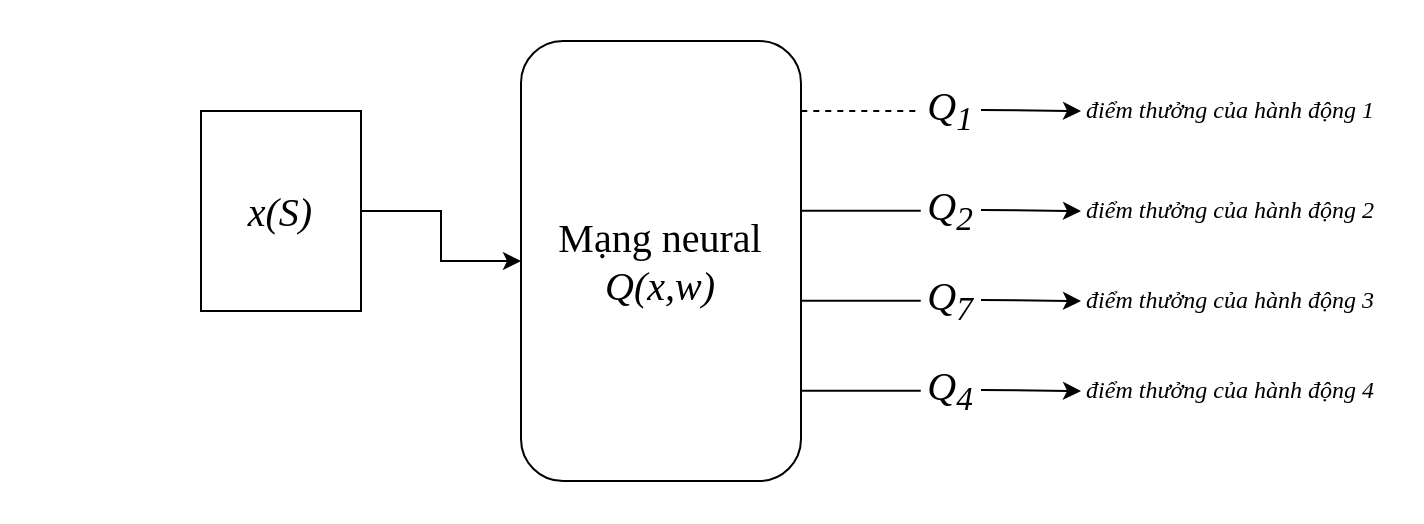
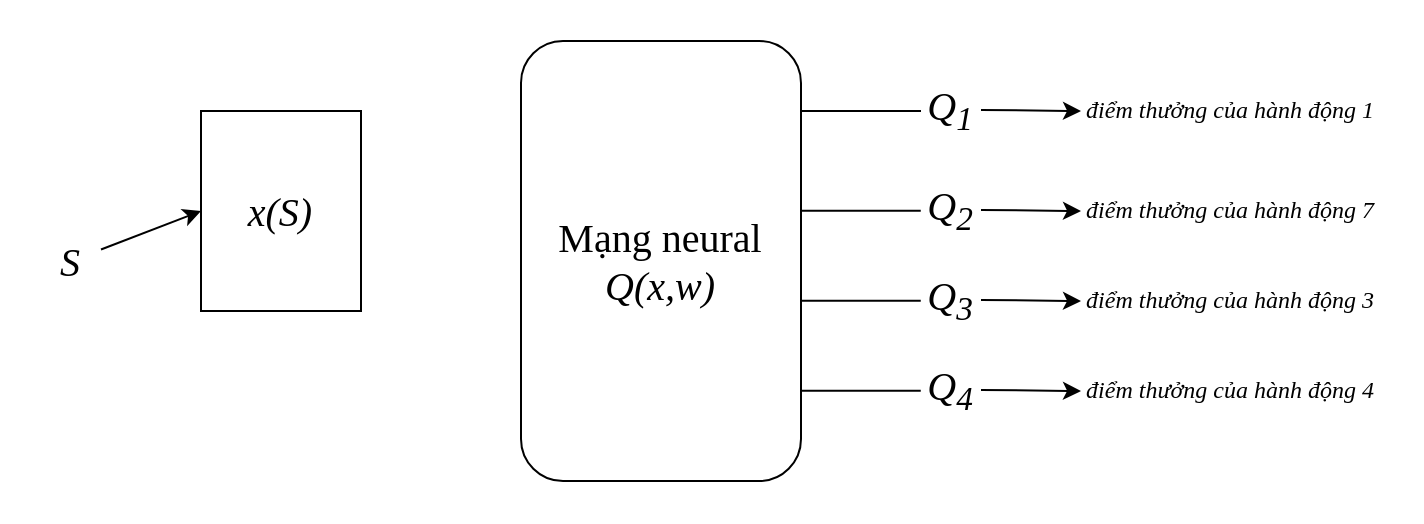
  <mxCell id="0" />
  <mxCell id="1" parent="0" />
- <mxCell id="3" style="edgeStyle=orthogonalEdgeStyle;rounded=0;orthogonalLoop=1;jettySize=auto;html=1;entryX=0;entryY=0.5;entryDx=0;entryDy=0;fontFamily=Times New Roman;fontSize=20;" edge="1" parent="1" source="4" target="5"><mxGeometry relative="1" as="geometry" /></mxCell>
+ <mxCell id="2" value="&lt;font style=&quot;font-size: 20px;&quot; face=&quot;Times New Roman&quot;&gt;&lt;i&gt;S&lt;/i&gt;&lt;/font&gt;" style="text;html=1;strokeColor=none;fillColor=none;align=center;verticalAlign=middle;whiteSpace=wrap;rounded=0;" vertex="1" parent="1"><mxGeometry x="20" y="115" width="30" height="30" as="geometry" /></mxCell>
  <mxCell id="4" value="&lt;i&gt;x(S)&lt;/i&gt;" style="rounded=0;whiteSpace=wrap;html=1;fontFamily=Times New Roman;fontSize=20;" vertex="1" parent="1"><mxGeometry x="100" y="55" width="80" height="100" as="geometry" /></mxCell>
  <mxCell id="5" value="Mạng neural&lt;br&gt;&lt;i&gt;Q(x,w)&lt;/i&gt;" style="rounded=1;whiteSpace=wrap;html=1;fontFamily=Times New Roman;fontSize=20;" vertex="1" parent="1"><mxGeometry x="260" y="20" width="140" height="220" as="geometry" /></mxCell>
+ <mxCell id="6" value="" style="endArrow=classic;html=1;rounded=0;fontFamily=Times New Roman;fontSize=20;entryX=0;entryY=0.5;entryDx=0;entryDy=0;" edge="1" parent="1" source="2" target="4"><mxGeometry width="50" height="50" relative="1" as="geometry"><mxPoint x="30" y="150" as="sourcePoint" /><mxPoint x="80" y="100" as="targetPoint" /></mxGeometry></mxCell>
  <mxCell id="7" value="&lt;font style=&quot;font-size: 20px;&quot; face=&quot;Times New Roman&quot;&gt;&lt;i&gt;Q&lt;sub&gt;1&lt;/sub&gt;&lt;/i&gt;&lt;/font&gt;" style="text;html=1;strokeColor=none;fillColor=none;align=center;verticalAlign=middle;whiteSpace=wrap;rounded=0;" vertex="1" parent="1"><mxGeometry x="460" y="40" width="30" height="30" as="geometry" /></mxCell>
  <mxCell id="8" value="&lt;font style=&quot;font-size: 20px;&quot; face=&quot;Times New Roman&quot;&gt;&lt;i&gt;Q&lt;sub&gt;2&lt;/sub&gt;&lt;/i&gt;&lt;/font&gt;" style="text;html=1;strokeColor=none;fillColor=none;align=center;verticalAlign=middle;whiteSpace=wrap;rounded=0;" vertex="1" parent="1"><mxGeometry x="460" y="90" width="30" height="30" as="geometry" /></mxCell>
- <mxCell id="9" value="&lt;font style=&quot;font-size: 20px;&quot; face=&quot;Times New Roman&quot;&gt;&lt;i&gt;Q&lt;sub&gt;7&lt;/sub&gt;&lt;/i&gt;&lt;/font&gt;" style="text;html=1;strokeColor=none;fillColor=none;align=center;verticalAlign=middle;whiteSpace=wrap;rounded=0;" vertex="1" parent="1"><mxGeometry x="460" y="135" width="30" height="30" as="geometry" /></mxCell>
+ <mxCell id="9" value="&lt;font style=&quot;font-size: 20px;&quot; face=&quot;Times New Roman&quot;&gt;&lt;i&gt;Q&lt;sub&gt;3&lt;/sub&gt;&lt;/i&gt;&lt;/font&gt;" style="text;html=1;strokeColor=none;fillColor=none;align=center;verticalAlign=middle;whiteSpace=wrap;rounded=0;" vertex="1" parent="1"><mxGeometry x="460" y="135" width="30" height="30" as="geometry" /></mxCell>
  <mxCell id="10" value="&lt;font style=&quot;font-size: 20px;&quot; face=&quot;Times New Roman&quot;&gt;&lt;i&gt;Q&lt;sub&gt;4&lt;/sub&gt;&lt;/i&gt;&lt;/font&gt;" style="text;html=1;strokeColor=none;fillColor=none;align=center;verticalAlign=middle;whiteSpace=wrap;rounded=0;" vertex="1" parent="1"><mxGeometry x="460" y="180" width="30" height="30" as="geometry" /></mxCell>
  <mxCell id="11" value="" style="endArrow=classic;html=1;rounded=0;fontFamily=Times New Roman;fontSize=20;" edge="1" parent="1"><mxGeometry width="50" height="50" relative="1" as="geometry"><mxPoint x="490" y="54.5" as="sourcePoint" /><mxPoint x="540" y="55" as="targetPoint" /></mxGeometry></mxCell>
- <mxCell id="12" value="" style="endArrow=none;html=1;rounded=0;fontFamily=Times New Roman;fontSize=20;entryX=0;entryY=0.5;entryDx=0;entryDy=0;exitX=1.001;exitY=0.159;exitDx=0;exitDy=0;exitPerimeter=0;dashed=1;" edge="1" parent="1" source="5" target="7"><mxGeometry width="50" height="50" relative="1" as="geometry"><mxPoint x="400" y="56" as="sourcePoint" /><mxPoint x="650" y="70" as="targetPoint" /></mxGeometry></mxCell>
+ <mxCell id="12" value="" style="endArrow=none;html=1;rounded=0;fontFamily=Times New Roman;fontSize=20;entryX=0;entryY=0.5;entryDx=0;entryDy=0;exitX=1.001;exitY=0.159;exitDx=0;exitDy=0;exitPerimeter=0;" edge="1" parent="1" source="5" target="7"><mxGeometry width="50" height="50" relative="1" as="geometry"><mxPoint x="400" y="56" as="sourcePoint" /><mxPoint x="650" y="70" as="targetPoint" /></mxGeometry></mxCell>
  <mxCell id="13" value="" style="endArrow=none;html=1;rounded=0;fontFamily=Times New Roman;fontSize=20;entryX=0;entryY=0.5;entryDx=0;entryDy=0;exitX=1.001;exitY=0.159;exitDx=0;exitDy=0;exitPerimeter=0;" edge="1" parent="1"><mxGeometry width="50" height="50" relative="1" as="geometry"><mxPoint x="400" y="104.88" as="sourcePoint" /><mxPoint x="459.86" y="104.9" as="targetPoint" /></mxGeometry></mxCell>
  <mxCell id="14" value="" style="endArrow=none;html=1;rounded=0;fontFamily=Times New Roman;fontSize=20;entryX=0;entryY=0.5;entryDx=0;entryDy=0;exitX=1.001;exitY=0.159;exitDx=0;exitDy=0;exitPerimeter=0;" edge="1" parent="1"><mxGeometry width="50" height="50" relative="1" as="geometry"><mxPoint x="400" y="149.88" as="sourcePoint" /><mxPoint x="459.86" y="149.9" as="targetPoint" /></mxGeometry></mxCell>
  <mxCell id="15" value="" style="endArrow=none;html=1;rounded=0;fontFamily=Times New Roman;fontSize=20;entryX=0;entryY=0.5;entryDx=0;entryDy=0;exitX=1.001;exitY=0.159;exitDx=0;exitDy=0;exitPerimeter=0;" edge="1" parent="1"><mxGeometry width="50" height="50" relative="1" as="geometry"><mxPoint x="400" y="194.88" as="sourcePoint" /><mxPoint x="459.86" y="194.9" as="targetPoint" /></mxGeometry></mxCell>
  <mxCell id="16" value="&lt;font face=&quot;Times New Roman&quot;&gt;&lt;i&gt;điểm thưởng của hành động 1&lt;br&gt;&lt;/i&gt;&lt;/font&gt;" style="text;html=1;strokeColor=none;fillColor=none;align=center;verticalAlign=middle;whiteSpace=wrap;rounded=0;" vertex="1" parent="1"><mxGeometry x="540" y="40" width="150" height="30" as="geometry" /></mxCell>
  <mxCell id="17" value="" style="endArrow=classic;html=1;rounded=0;fontFamily=Times New Roman;fontSize=20;" edge="1" parent="1"><mxGeometry width="50" height="50" relative="1" as="geometry"><mxPoint x="490" y="104.5" as="sourcePoint" /><mxPoint x="540" y="105" as="targetPoint" /></mxGeometry></mxCell>
- <mxCell id="18" value="&lt;font face=&quot;Times New Roman&quot;&gt;&lt;i&gt;điểm thưởng của hành động 2&lt;br&gt;&lt;/i&gt;&lt;/font&gt;" style="text;html=1;strokeColor=none;fillColor=none;align=center;verticalAlign=middle;whiteSpace=wrap;rounded=0;" vertex="1" parent="1"><mxGeometry x="540" y="90" width="150" height="30" as="geometry" /></mxCell>
+ <mxCell id="18" value="&lt;font face=&quot;Times New Roman&quot;&gt;&lt;i&gt;điểm thưởng của hành động 7&lt;br&gt;&lt;/i&gt;&lt;/font&gt;" style="text;html=1;strokeColor=none;fillColor=none;align=center;verticalAlign=middle;whiteSpace=wrap;rounded=0;" vertex="1" parent="1"><mxGeometry x="540" y="90" width="150" height="30" as="geometry" /></mxCell>
  <mxCell id="19" value="" style="endArrow=classic;html=1;rounded=0;fontFamily=Times New Roman;fontSize=20;" edge="1" parent="1"><mxGeometry width="50" height="50" relative="1" as="geometry"><mxPoint x="490" y="149.5" as="sourcePoint" /><mxPoint x="540" y="150" as="targetPoint" /></mxGeometry></mxCell>
  <mxCell id="20" value="&lt;font face=&quot;Times New Roman&quot;&gt;&lt;i&gt;điểm thưởng của hành động 3&lt;br&gt;&lt;/i&gt;&lt;/font&gt;" style="text;html=1;strokeColor=none;fillColor=none;align=center;verticalAlign=middle;whiteSpace=wrap;rounded=0;" vertex="1" parent="1"><mxGeometry x="540" y="135" width="150" height="30" as="geometry" /></mxCell>
  <mxCell id="21" value="" style="endArrow=classic;html=1;rounded=0;fontFamily=Times New Roman;fontSize=20;" edge="1" parent="1"><mxGeometry width="50" height="50" relative="1" as="geometry"><mxPoint x="490" y="194.5" as="sourcePoint" /><mxPoint x="540" y="195" as="targetPoint" /></mxGeometry></mxCell>
  <mxCell id="22" value="&lt;font face=&quot;Times New Roman&quot;&gt;&lt;i&gt;điểm thưởng của hành động 4&lt;br&gt;&lt;/i&gt;&lt;/font&gt;" style="text;html=1;strokeColor=none;fillColor=none;align=center;verticalAlign=middle;whiteSpace=wrap;rounded=0;" vertex="1" parent="1"><mxGeometry x="540" y="180" width="150" height="30" as="geometry" /></mxCell>
